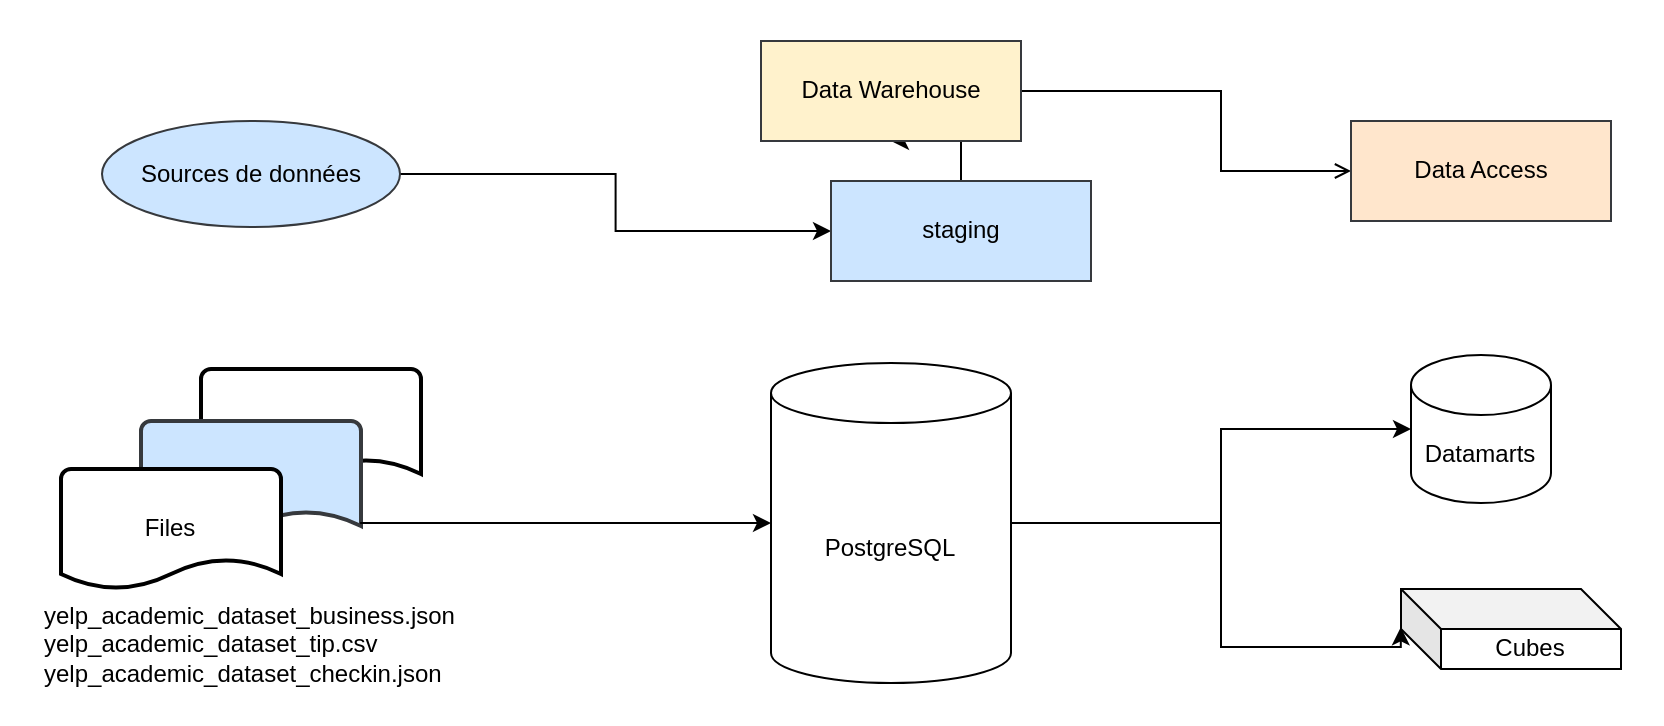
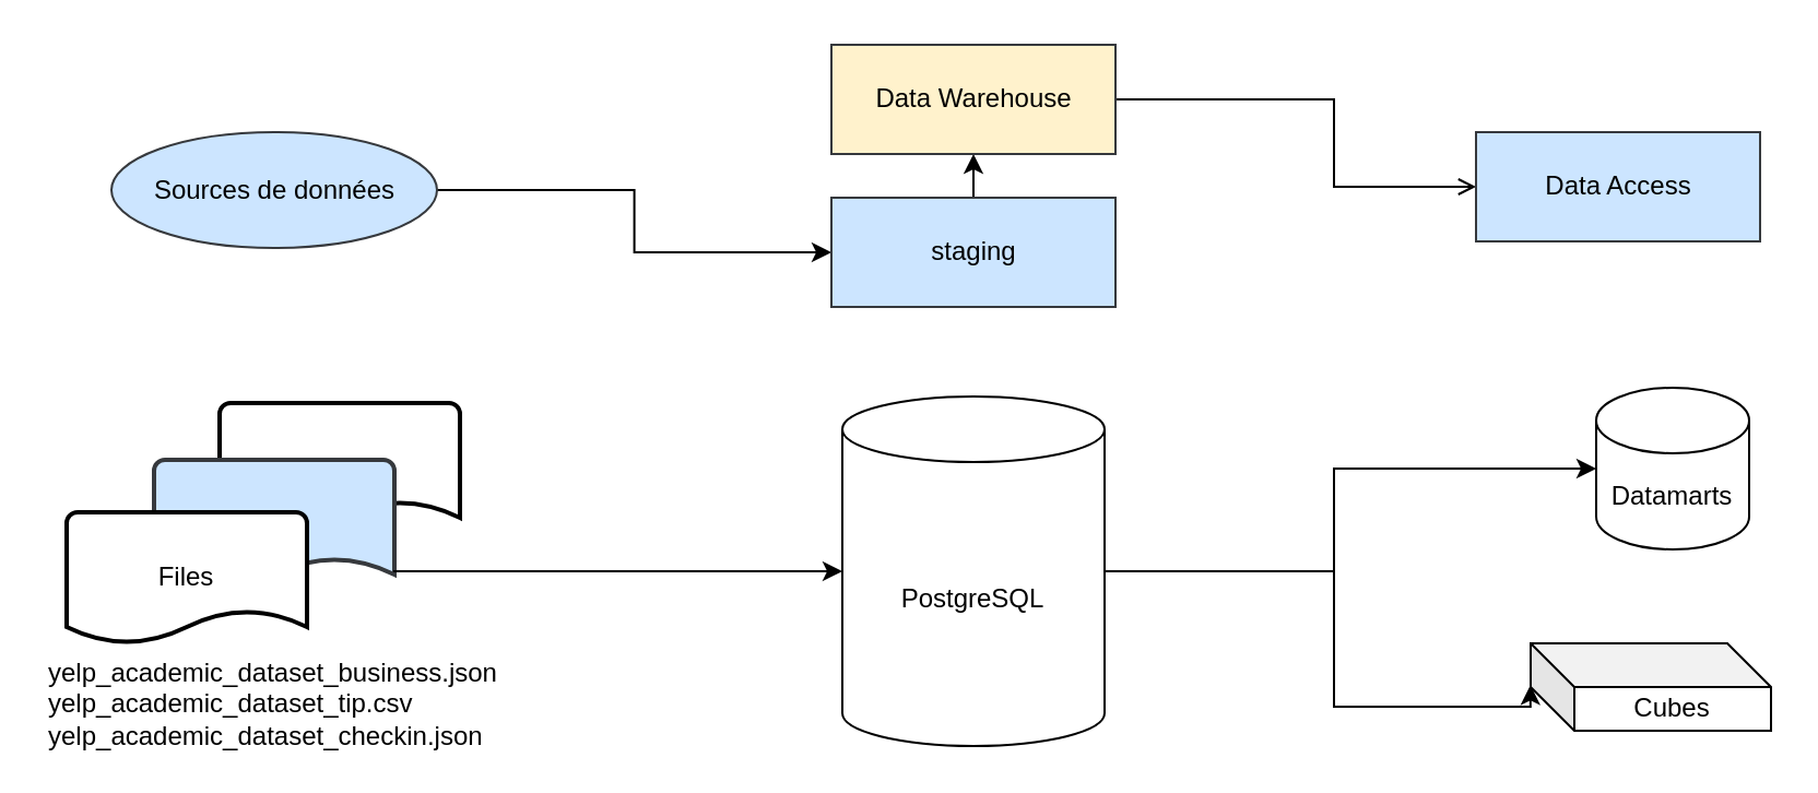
  <mxCell id="0" />
  <mxCell id="1" parent="0" />
- <mxCell id="2" value="Datamarts" style="shape=cylinder3;whiteSpace=wrap;html=1;boundedLbl=1;backgroundOutline=1;size=15;" vertex="1" parent="1"><mxGeometry x="705" y="177" width="70" height="74" as="geometry" /></mxCell>
+ <mxCell id="2" value="Datamarts" style="shape=cylinder3;whiteSpace=wrap;html=1;boundedLbl=1;backgroundOutline=1;size=15;" vertex="1" parent="1"><mxGeometry x="730" y="177" width="70" height="74" as="geometry" /></mxCell>
  <mxCell id="3" style="edgeStyle=orthogonalEdgeStyle;rounded=0;orthogonalLoop=1;jettySize=auto;html=1;entryX=0;entryY=0.5;entryDx=0;entryDy=0;entryPerimeter=0;fontFamily=Helvetica;" edge="1" parent="1" source="5" target="2"><mxGeometry relative="1" as="geometry"><Array as="points"><mxPoint x="610" y="261" /><mxPoint x="610" y="214" /></Array></mxGeometry></mxCell>
  <mxCell id="4" style="edgeStyle=orthogonalEdgeStyle;rounded=0;orthogonalLoop=1;jettySize=auto;html=1;exitX=1;exitY=0.5;exitDx=0;exitDy=0;exitPerimeter=0;entryX=-0.001;entryY=0.479;entryDx=0;entryDy=0;entryPerimeter=0;fontFamily=Helvetica;" edge="1" parent="1" source="5" target="6"><mxGeometry relative="1" as="geometry"><Array as="points"><mxPoint x="610" y="261" /><mxPoint x="610" y="323" /></Array></mxGeometry></mxCell>
  <mxCell id="5" value="PostgreSQL" style="shape=cylinder3;whiteSpace=wrap;html=1;boundedLbl=1;backgroundOutline=1;size=15;" vertex="1" parent="1"><mxGeometry x="385" y="181" width="120" height="160" as="geometry" /></mxCell>
  <mxCell id="6" value="Cubes" style="shape=cube;whiteSpace=wrap;html=1;boundedLbl=1;backgroundOutline=1;darkOpacity=0.05;darkOpacity2=0.1;gradientColor=none;" vertex="1" parent="1"><mxGeometry x="700" y="294" width="110" height="40" as="geometry" /></mxCell>
  <mxCell id="7" value="" style="strokeWidth=2;html=1;shape=mxgraph.flowchart.document2;whiteSpace=wrap;size=0.25;" vertex="1" parent="1"><mxGeometry x="100" y="184" width="110" height="60" as="geometry" /></mxCell>
  <mxCell id="8" value="" style="strokeWidth=2;html=1;shape=mxgraph.flowchart.document2;whiteSpace=wrap;size=0.25;fillColor=#cce5ff;strokeColor=#36393d;" vertex="1" parent="1"><mxGeometry x="70" y="210" width="110" height="60" as="geometry" /></mxCell>
  <mxCell id="9" value="&lt;div&gt;&lt;font face=&quot;Helvetica&quot;&gt;yelp_academic_dataset_business.json&lt;br&gt;&lt;/font&gt;&lt;/div&gt;&lt;div&gt;&lt;font face=&quot;Helvetica&quot;&gt;yelp_academic_dataset_tip.csv&lt;br&gt;yelp_academic_dataset_checkin.json&lt;/font&gt;&lt;/div&gt;" style="text;whiteSpace=wrap;html=1;" vertex="1" parent="1"><mxGeometry x="20" y="294" width="240" height="40" as="geometry" /></mxCell>
  <mxCell id="10" value="Files" style="strokeWidth=2;html=1;shape=mxgraph.flowchart.document2;whiteSpace=wrap;size=0.25;" vertex="1" parent="1"><mxGeometry x="30" y="234" width="110" height="60" as="geometry" /></mxCell>
  <mxCell id="11" style="edgeStyle=orthogonalEdgeStyle;rounded=0;orthogonalLoop=1;jettySize=auto;html=1;exitX=1;exitY=0.5;exitDx=0;exitDy=0;fontFamily=Helvetica;" edge="1" parent="1" source="12" target="14"><mxGeometry relative="1" as="geometry" /></mxCell>
  <mxCell id="12" value="Sources de données" style="ellipse;html=1;fontFamily=Helvetica;fillColor=#cce5ff;strokeColor=#36393d;" vertex="1" parent="1"><mxGeometry x="50.5" y="60" width="149" height="53" as="geometry" /></mxCell>
  <mxCell id="13" style="edgeStyle=orthogonalEdgeStyle;rounded=0;orthogonalLoop=1;jettySize=auto;html=1;exitX=0.5;exitY=0;exitDx=0;exitDy=0;entryX=0.5;entryY=1;entryDx=0;entryDy=0;fontFamily=Helvetica;" edge="1" parent="1" source="14" target="16"><mxGeometry relative="1" as="geometry" /></mxCell>
- <mxCell id="14" value="staging" style="html=1;fontFamily=Helvetica;fillColor=#cce5ff;strokeColor=#36393d;" vertex="1" parent="1"><mxGeometry x="415" y="90" width="130" height="50" as="geometry" /></mxCell>
+ <mxCell id="14" value="staging" style="html=1;fontFamily=Helvetica;fillColor=#cce5ff;strokeColor=#36393d;" vertex="1" parent="1"><mxGeometry x="380" y="90" width="130" height="50" as="geometry" /></mxCell>
  <mxCell id="15" style="edgeStyle=orthogonalEdgeStyle;rounded=0;orthogonalLoop=1;jettySize=auto;html=1;entryX=0;entryY=0.5;entryDx=0;entryDy=0;fontFamily=Helvetica;endArrow=open;" edge="1" parent="1" source="16" target="17"><mxGeometry relative="1" as="geometry"><Array as="points"><mxPoint x="610" y="45" /><mxPoint x="610" y="85" /></Array></mxGeometry></mxCell>
  <mxCell id="16" value="Data Warehouse" style="html=1;fontFamily=Helvetica;fillColor=#fff2cc;strokeColor=#36393d;" vertex="1" parent="1"><mxGeometry x="380" y="20" width="130" height="50" as="geometry" /></mxCell>
- <mxCell id="17" value="Data Access" style="html=1;fontFamily=Helvetica;fillColor=#ffe6cc;strokeColor=#36393d;" vertex="1" parent="1"><mxGeometry x="675" y="60" width="130" height="50" as="geometry" /></mxCell>
+ <mxCell id="17" value="Data Access" style="html=1;fontFamily=Helvetica;fillColor=#cce5ff;strokeColor=#36393d;" vertex="1" parent="1"><mxGeometry x="675" y="60" width="130" height="50" as="geometry" /></mxCell>
  <mxCell id="18" value="" style="endArrow=classic;html=1;rounded=0;fontFamily=Helvetica;entryX=0;entryY=0.5;entryDx=0;entryDy=0;entryPerimeter=0;exitX=0.996;exitY=0.849;exitDx=0;exitDy=0;exitPerimeter=0;" edge="1" parent="1" source="8" target="5"><mxGeometry width="50" height="50" relative="1" as="geometry"><mxPoint x="300" y="320" as="sourcePoint" /><mxPoint x="350" y="270" as="targetPoint" /></mxGeometry></mxCell>
